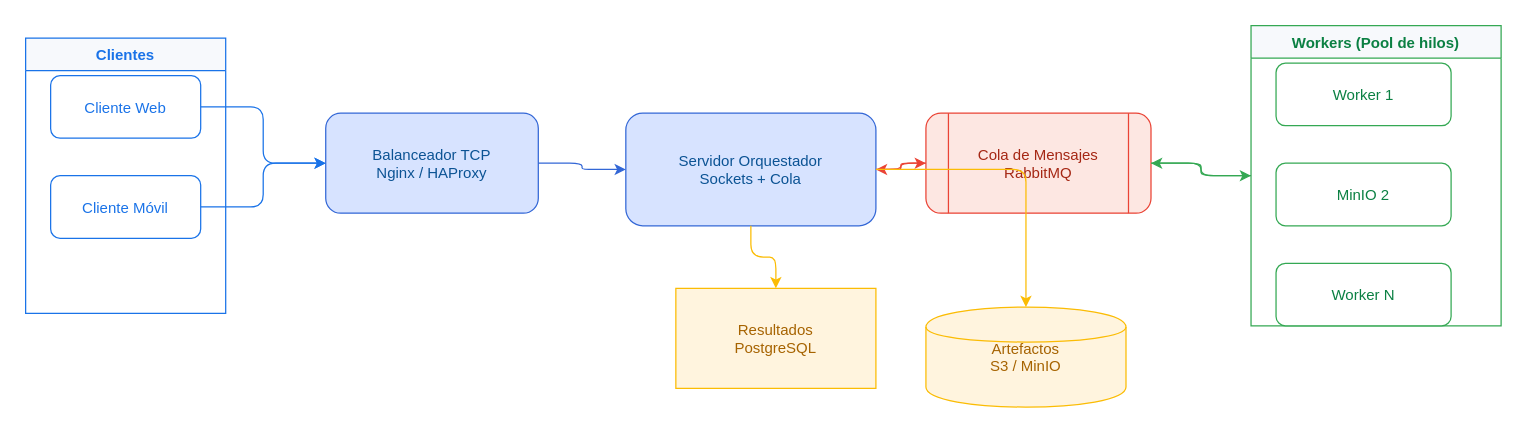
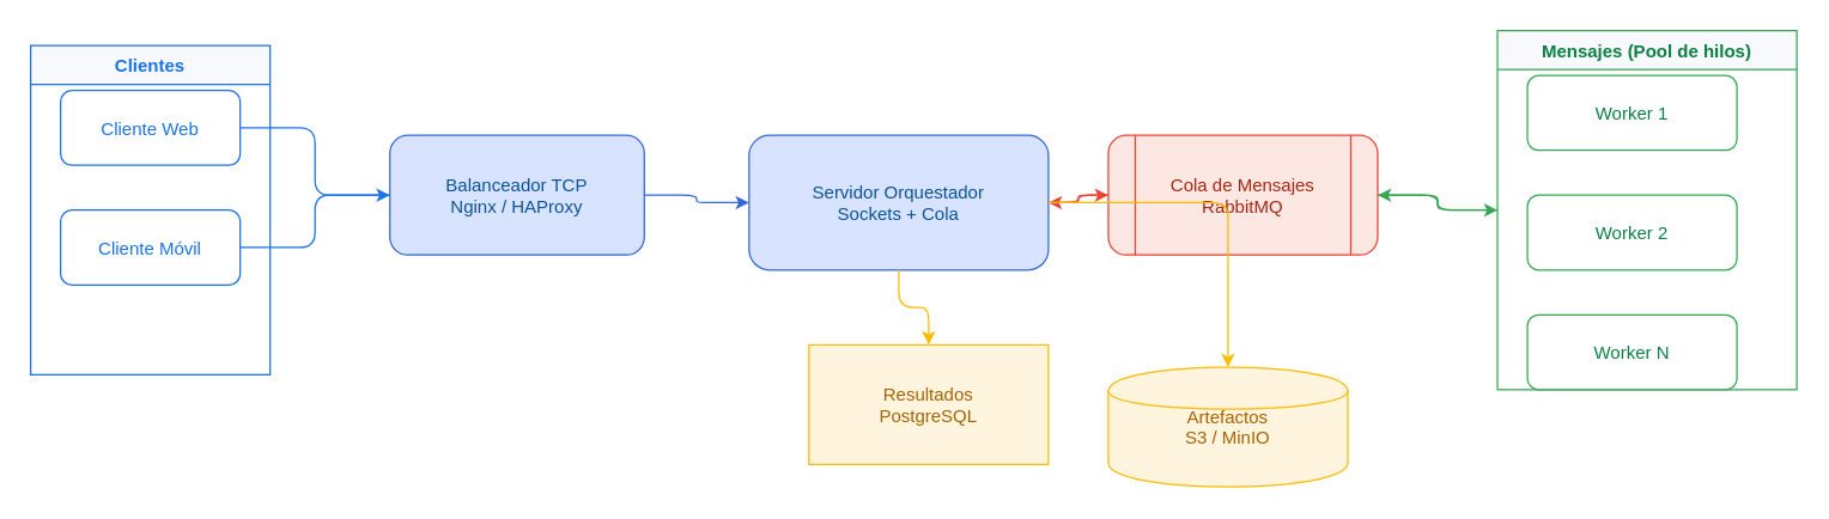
  <mxCell id="0" />
  <mxCell id="1" parent="0" />
  <mxCell id="2" value="Clientes" style="swimlane;childLayout=stackLayout;horizontal=1;startSize=26;fillColor=#f7f9fc;strokeColor=#1a73e8;fontColor=#1a73e8;" vertex="1" parent="1"><mxGeometry x="20" y="30" width="160" height="220" as="geometry" /></mxCell>
  <mxCell id="3" value="Cliente Web" style="rounded=1;strokeColor=#1a73e8;fillColor=#ffffff;fontColor=#1a73e8;" vertex="1" parent="2"><mxGeometry x="20" y="30" width="120" height="50" as="geometry" /></mxCell>
  <mxCell id="4" value="Cliente Móvil" style="rounded=1;strokeColor=#1a73e8;fillColor=#ffffff;fontColor=#1a73e8;" vertex="1" parent="2"><mxGeometry x="20" y="110" width="120" height="50" as="geometry" /></mxCell>
  <mxCell id="5" value="Balanceador TCP&#10;Nginx / HAProxy" style="rounded=1;strokeColor=#3367d6;fillColor=#d7e3ff;fontColor=#0b5394;" vertex="1" parent="1"><mxGeometry x="260" y="90" width="170" height="80" as="geometry" /></mxCell>
  <mxCell id="6" value="Servidor Orquestador&#10;Sockets + Cola" style="rounded=1;strokeColor=#3367d6;fillColor=#d7e3ff;fontColor=#0b5394;" vertex="1" parent="1"><mxGeometry x="500" y="90" width="200" height="90" as="geometry" /></mxCell>
  <mxCell id="7" value="Cola de Mensajes&#10;RabbitMQ" style="shape=process;rounded=1;strokeColor=#ea4335;fillColor=#fde7e2;fontColor=#a52714;" vertex="1" parent="1"><mxGeometry x="740" y="90" width="180" height="80" as="geometry" /></mxCell>
- <mxCell id="8" value="Workers (Pool de hilos)" style="swimlane;childLayout=stackLayout;horizontal=1;startSize=26;fillColor=#f7f9fc;strokeColor=#34a853;fontColor=#0b8043;" vertex="1" parent="1"><mxGeometry x="1000" y="20" width="200" height="240" as="geometry" /></mxCell>
+ <mxCell id="8" value="Mensajes (Pool de hilos)" style="swimlane;childLayout=stackLayout;horizontal=1;startSize=26;fillColor=#f7f9fc;strokeColor=#34a853;fontColor=#0b8043;" vertex="1" parent="1"><mxGeometry x="1000" y="20" width="200" height="240" as="geometry" /></mxCell>
  <mxCell id="9" value="Worker 1" style="rounded=1;strokeColor=#34a853;fillColor=#ffffff;fontColor=#0b8043;" vertex="1" parent="8"><mxGeometry x="20" y="30" width="140" height="50" as="geometry" /></mxCell>
- <mxCell id="10" value="MinIO 2" style="rounded=1;strokeColor=#34a853;fillColor=#ffffff;fontColor=#0b8043;" vertex="1" parent="8"><mxGeometry x="20" y="110" width="140" height="50" as="geometry" /></mxCell>
+ <mxCell id="10" value="Worker 2" style="rounded=1;strokeColor=#34a853;fillColor=#ffffff;fontColor=#0b8043;" vertex="1" parent="8"><mxGeometry x="20" y="110" width="140" height="50" as="geometry" /></mxCell>
  <mxCell id="11" value="Worker N" style="rounded=1;strokeColor=#34a853;fillColor=#ffffff;fontColor=#0b8043;" vertex="1" parent="8"><mxGeometry x="20" y="190" width="140" height="50" as="geometry" /></mxCell>
  <mxCell id="12" value="Resultados&#10;PostgreSQL" style="shape=partialRectangle;rounded=1;strokeColor=#fbbc04;fillColor=#fff4de;fontColor=#a66300;flipV=1;" vertex="1" parent="1"><mxGeometry x="540" y="230" width="160" height="80" as="geometry" /></mxCell>
  <mxCell id="13" value="Artefactos&#10;S3 / MinIO" style="shape=cylinder;rounded=1;strokeColor=#fbbc04;fillColor=#fff4de;fontColor=#a66300;" vertex="1" parent="1"><mxGeometry x="740" y="245" width="160" height="80" as="geometry" /></mxCell>
- <mxCell id="14" style="edgeStyle=orthogonalEdgeStyle;endArrow=classic;strokeColor=#1a73e8;" edge="1" parent="1" source="3" target="5"><mxGeometry relative="1" as="geometry" /></mxCell>
+ <mxCell id="14" style="edgeStyle=orthogonalEdgeStyle;endArrow=none;strokeColor=#1a73e8;" edge="1" parent="1" source="3" target="5"><mxGeometry relative="1" as="geometry" /></mxCell>
  <mxCell id="15" style="edgeStyle=orthogonalEdgeStyle;endArrow=classic;strokeColor=#1a73e8;" edge="1" parent="1" source="4" target="5"><mxGeometry relative="1" as="geometry" /></mxCell>
  <mxCell id="16" style="edgeStyle=orthogonalEdgeStyle;endArrow=classic;strokeColor=#3367d6;" edge="1" parent="1" source="5" target="6"><mxGeometry relative="1" as="geometry" /></mxCell>
  <mxCell id="17" style="edgeStyle=orthogonalEdgeStyle;endArrow=classic;strokeColor=#ea4335;" edge="1" parent="1" source="6" target="7"><mxGeometry relative="1" as="geometry" /></mxCell>
  <mxCell id="18" style="edgeStyle=orthogonalEdgeStyle;endArrow=classic;strokeColor=#ea4335;" edge="1" parent="1" source="7" target="6"><mxGeometry relative="1" as="geometry"><mxPoint x="700" y="130" as="targetPoint" /></mxGeometry></mxCell>
  <mxCell id="19" style="edgeStyle=orthogonalEdgeStyle;endArrow=classic;strokeColor=#34a853;" edge="1" parent="1" source="7" target="8"><mxGeometry relative="1" as="geometry" /></mxCell>
  <mxCell id="20" style="edgeStyle=orthogonalEdgeStyle;endArrow=classic;strokeColor=#34a853;" edge="1" parent="1" source="8" target="7"><mxGeometry relative="1" as="geometry" /></mxCell>
  <mxCell id="21" style="edgeStyle=orthogonalEdgeStyle;endArrow=classic;strokeColor=#fbbc04;" edge="1" parent="1" source="6" target="12"><mxGeometry relative="1" as="geometry" /></mxCell>
  <mxCell id="22" style="edgeStyle=orthogonalEdgeStyle;endArrow=classic;strokeColor=#fbbc04;" edge="1" parent="1" source="6" target="13"><mxGeometry relative="1" as="geometry" /></mxCell>
